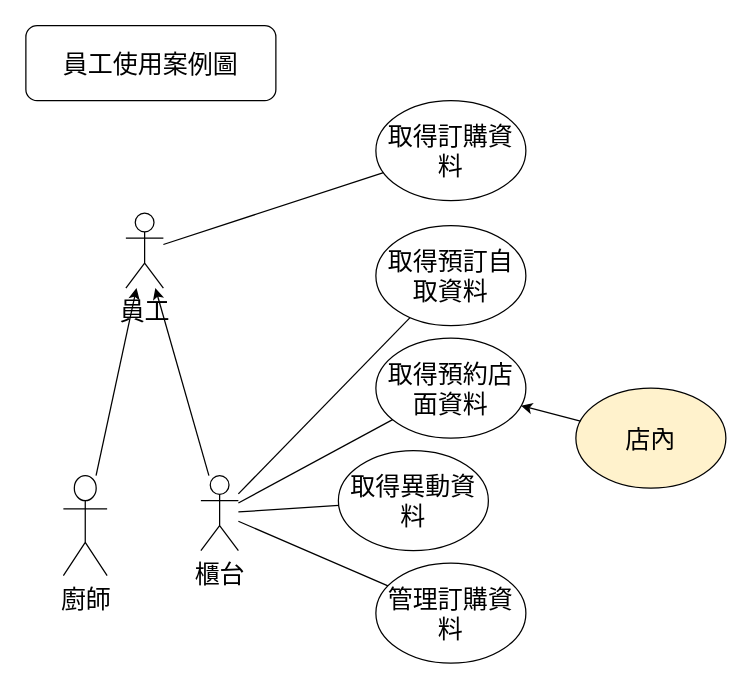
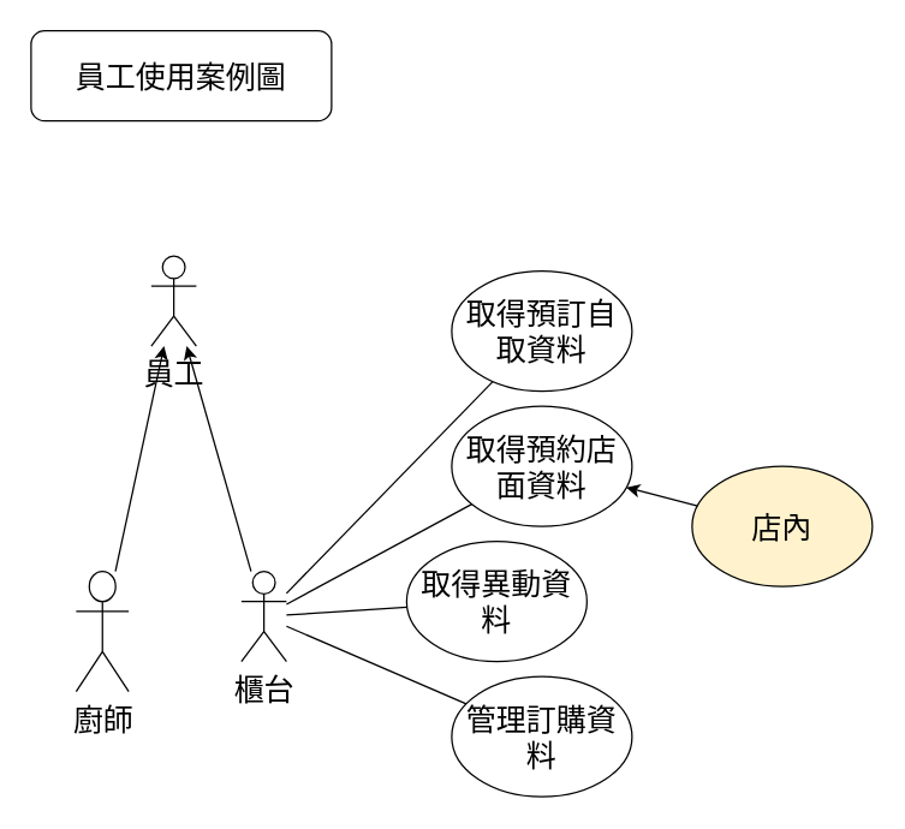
  <mxCell id="0" />
  <mxCell id="1" parent="0" />
  <mxCell id="2" value="&lt;span style=&quot;font-size: 20px;&quot;&gt;員工使用案例圖&lt;/span&gt;" style="rounded=1;whiteSpace=wrap;html=1;" vertex="1" parent="1"><mxGeometry x="20" y="20" width="200" height="60" as="geometry" /></mxCell>
- <mxCell id="3" style="rounded=0;orthogonalLoop=1;jettySize=auto;html=1;endArrow=none;endFill=0;" edge="1" parent="1" source="4" target="13"><mxGeometry relative="1" as="geometry" /></mxCell>
  <mxCell id="4" value="&lt;font style=&quot;font-size: 20px;&quot;&gt;員工&lt;/font&gt;" style="shape=umlActor;verticalLabelPosition=bottom;verticalAlign=top;html=1;outlineConnect=0;" vertex="1" parent="1"><mxGeometry x="100" y="170" width="30" height="60" as="geometry" /></mxCell>
  <mxCell id="5" style="rounded=0;orthogonalLoop=1;jettySize=auto;html=1;" edge="1" parent="1" source="10" target="4"><mxGeometry relative="1" as="geometry" /></mxCell>
  <mxCell id="6" style="rounded=0;orthogonalLoop=1;jettySize=auto;html=1;endArrow=none;endFill=0;" edge="1" parent="1" source="10" target="14"><mxGeometry relative="1" as="geometry" /></mxCell>
  <mxCell id="7" style="rounded=0;orthogonalLoop=1;jettySize=auto;html=1;endArrow=none;endFill=0;" edge="1" parent="1" source="10" target="15"><mxGeometry relative="1" as="geometry" /></mxCell>
  <mxCell id="8" style="rounded=0;orthogonalLoop=1;jettySize=auto;html=1;endArrow=none;endFill=0;" edge="1" parent="1" source="10" target="16"><mxGeometry relative="1" as="geometry" /></mxCell>
  <mxCell id="9" style="rounded=0;orthogonalLoop=1;jettySize=auto;html=1;endArrow=none;endFill=0;" edge="1" parent="1" source="10" target="17"><mxGeometry relative="1" as="geometry" /></mxCell>
  <mxCell id="10" value="&lt;font style=&quot;font-size: 20px;&quot;&gt;櫃台&lt;/font&gt;" style="shape=umlActor;verticalLabelPosition=bottom;verticalAlign=top;html=1;outlineConnect=0;" vertex="1" parent="1"><mxGeometry x="160" y="380" width="30" height="60" as="geometry" /></mxCell>
  <mxCell id="11" style="rounded=0;orthogonalLoop=1;jettySize=auto;html=1;" edge="1" parent="1" source="12" target="4"><mxGeometry relative="1" as="geometry" /></mxCell>
  <mxCell id="12" value="&lt;span style=&quot;font-size: 20px;&quot;&gt;廚師&lt;/span&gt;" style="shape=umlActor;verticalLabelPosition=bottom;verticalAlign=top;html=1;outlineConnect=0;" vertex="1" parent="1"><mxGeometry x="50" y="380" width="35" height="80" as="geometry" /></mxCell>
- <mxCell id="13" value="&lt;font style=&quot;font-size: 20px;&quot;&gt;取得訂購資料&lt;/font&gt;" style="ellipse;whiteSpace=wrap;html=1;" vertex="1" parent="1"><mxGeometry x="300" y="80" width="120" height="80" as="geometry" /></mxCell>
  <mxCell id="14" value="&lt;span style=&quot;font-size: 20px;&quot;&gt;取得預訂自取資料&lt;/span&gt;" style="ellipse;whiteSpace=wrap;html=1;" vertex="1" parent="1"><mxGeometry x="300" y="180" width="120" height="80" as="geometry" /></mxCell>
  <mxCell id="15" value="&lt;span style=&quot;font-size: 20px;&quot;&gt;取得預約店面資料&lt;/span&gt;" style="ellipse;whiteSpace=wrap;html=1;" vertex="1" parent="1"><mxGeometry x="300" y="270" width="120" height="80" as="geometry" /></mxCell>
  <mxCell id="16" value="&lt;span style=&quot;font-size: 20px;&quot;&gt;取得異動資料&lt;/span&gt;" style="ellipse;whiteSpace=wrap;html=1;" vertex="1" parent="1"><mxGeometry x="270" y="360" width="120" height="80" as="geometry" /></mxCell>
  <mxCell id="17" value="&lt;span style=&quot;font-size: 20px;&quot;&gt;管理訂購資料&lt;/span&gt;" style="ellipse;whiteSpace=wrap;html=1;" vertex="1" parent="1"><mxGeometry x="300" y="450" width="120" height="80" as="geometry" /></mxCell>
  <mxCell id="18" value="&lt;span style=&quot;font-size: 20px;&quot;&gt;店內&lt;/span&gt;" style="ellipse;whiteSpace=wrap;html=1;fillColor=#fff2cc;" vertex="1" parent="1"><mxGeometry x="460" y="310" width="120" height="80" as="geometry" /></mxCell>
  <mxCell id="19" style="rounded=0;orthogonalLoop=1;jettySize=auto;html=1;" edge="1" parent="1" source="18" target="15"><mxGeometry relative="1" as="geometry" /></mxCell>
